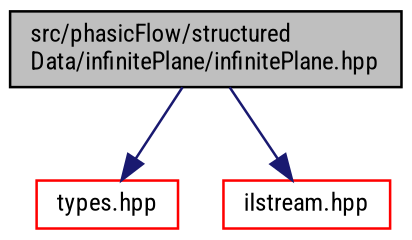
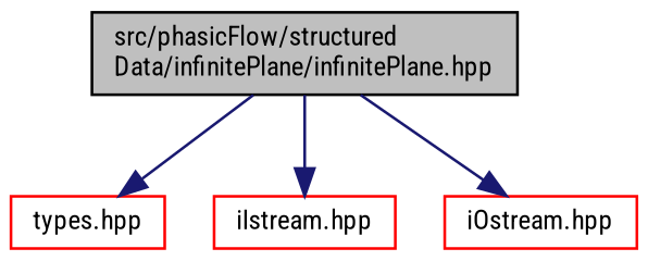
  digraph {
    fontname="Roboto Condensed"
    node [color=red fillcolor=white fontname="Roboto Condensed" fontsize=10 shape=record style=filled]
    edge [color=midnightblue fontname="Roboto Condensed" fontsize=10 labelfontname=Helvetica labelfontsize=10 style=solid]
    n1 [color=black fillcolor=grey75 fontcolor=black height=0.2 label="src/phasicFlow/structured\lData/infinitePlane/infinitePlane.hpp" width=0.4]
    n2 [height=0.2 label="types.hpp" width=0.4]
    n3 [height=0.2 label="iIstream.hpp" width=0.4]
+   n4 [height=0.2 label="iOstream.hpp" width=0.4]
    n1 -> n2
    n1 -> n3
+   n1 -> n4
  }
